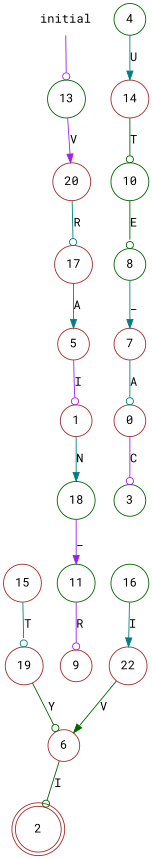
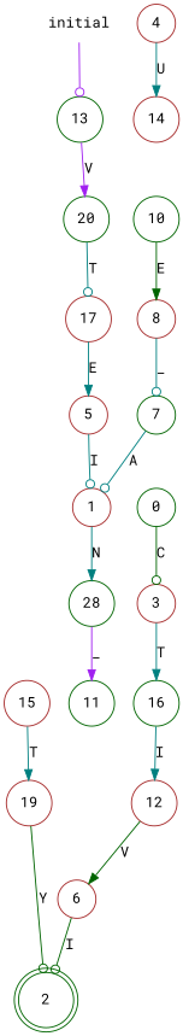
  digraph {
    fontname="Roboto Mono"
    rankdir=TB
    node [color=brown fontname="Roboto Mono" shape=circle]
    edge [arrowhead=odot color=teal fontname="Roboto Mono"]
-   0
-   3 [color=darkgreen]
+   0 [color=darkgreen]
+   3
    16 [color=darkgreen]
-   12 [label=22]
-   18 [color=darkgreen]
+   12
+   18 [color=darkgreen label=28]
    1
    11 [color=darkgreen]
-   9
-   2 [shape=doublecircle]
+   2 [color=darkgreen shape=doublecircle]
    6
-   4 [color=darkgreen]
+   4
    14
    10 [color=darkgreen]
-   8 [color=darkgreen]
+   8
    5
    15
    19
-   7
+   7 [color=darkgreen]
    13 [color=darkgreen]
-   20
+   20 [color=darkgreen]
    17
    initial [shape=plaintext]
-   0 -> 3 [color=purple label=C]
+   0 -> 3 [color=darkgreen label=C]
+   3 -> 16 [arrowhead=normal label=T]
    16 -> 12 [arrowhead=normal label=I]
    12 -> 6 [arrowhead=normal color=darkgreen label=V]
    18 -> 11 [arrowhead=normal color=purple label=_]
    1 -> 18 [arrowhead=normal label=N]
-   11 -> 9 [color=purple label=R]
    6 -> 2 [color=darkgreen label=I]
    4 -> 14 [arrowhead=normal label=U]
-   14 -> 10 [color=darkgreen label=T]
-   10 -> 8 [color=darkgreen label=E]
-   8 -> 7 [arrowhead=normal label=_]
-   5 -> 1 [color=purple label=I]
-   15 -> 19 [label=T]
-   19 -> 6 [color=darkgreen label=Y]
-   7 -> 0 [label=A]
+   10 -> 8 [arrowhead=normal color=darkgreen label=E]
+   8 -> 7 [label=_]
+   5 -> 1 [label=I]
+   15 -> 19 [arrowhead=normal label=T]
+   19 -> 2 [color=darkgreen label=Y]
+   7 -> 1 [label=A]
    13 -> 20 [arrowhead=normal color=purple label=V]
-   20 -> 17 [label=R]
-   17 -> 5 [arrowhead=normal label=A]
+   20 -> 17 [label=T]
+   17 -> 5 [arrowhead=normal label=E]
    initial -> 13 [color=purple]
  }
